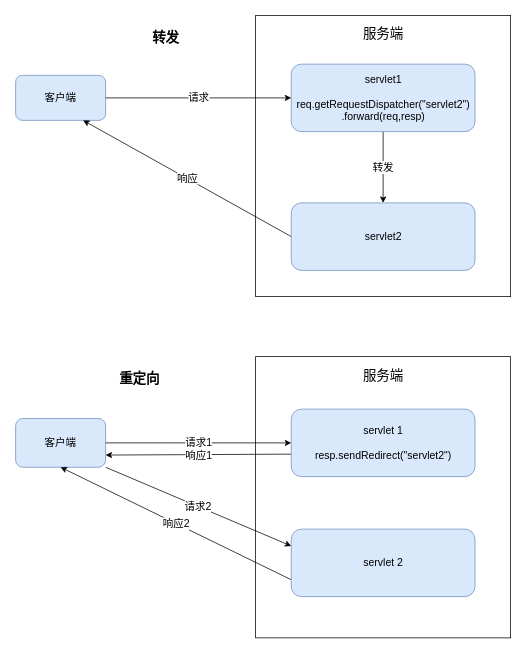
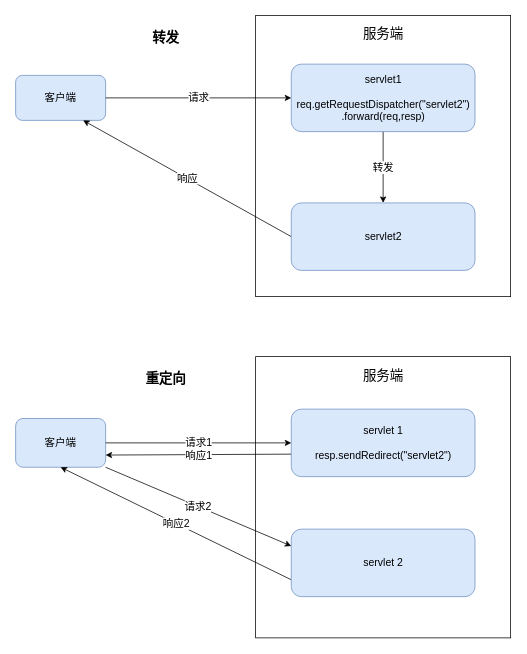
  <mxCell id="0" />
  <mxCell id="1" parent="0" />
  <mxCell id="2" value="客户端" style="whiteSpace=wrap;html=1;fontSize=14;fillColor=#dae8fc;strokeColor=#6c8ebf;rounded=1;" vertex="1" parent="1"><mxGeometry x="20" y="100" width="120" height="60" as="geometry" /></mxCell>
  <mxCell id="3" value="" style="rounded=0;whiteSpace=wrap;html=1;" vertex="1" parent="1"><mxGeometry x="340" y="20" width="340" height="375" as="geometry" /></mxCell>
  <mxCell id="4" value="&lt;font style=&quot;font-size: 18px;&quot;&gt;服务端&lt;/font&gt;" style="text;html=1;align=center;verticalAlign=middle;resizable=0;points=[];autosize=1;strokeColor=none;fillColor=none;" vertex="1" parent="1"><mxGeometry x="475" y="35" width="70" height="20" as="geometry" /></mxCell>
  <mxCell id="5" value="转发" style="edgeStyle=orthogonalEdgeStyle;rounded=0;orthogonalLoop=1;jettySize=auto;html=1;exitX=0.5;exitY=1;exitDx=0;exitDy=0;entryX=0.5;entryY=0;entryDx=0;entryDy=0;fontSize=14;" edge="1" parent="1" source="6" target="8"><mxGeometry relative="1" as="geometry" /></mxCell>
  <mxCell id="6" value="servlet1&lt;br&gt;&lt;br&gt;req.getRequestDispatcher(&quot;servlet2&quot;)&lt;br&gt;.forward(req,resp)" style="whiteSpace=wrap;html=1;fontSize=14;fillColor=#dae8fc;strokeColor=#6c8ebf;rounded=1;" vertex="1" parent="1"><mxGeometry x="387.5" y="85" width="245" height="90" as="geometry" /></mxCell>
  <mxCell id="7" value="响应" style="rounded=0;orthogonalLoop=1;jettySize=auto;html=1;exitX=0;exitY=0.5;exitDx=0;exitDy=0;entryX=0.75;entryY=1;entryDx=0;entryDy=0;fontSize=14;" edge="1" parent="1" source="8" target="2"><mxGeometry relative="1" as="geometry" /></mxCell>
  <mxCell id="8" value="servlet2" style="whiteSpace=wrap;html=1;fontSize=14;fillColor=#dae8fc;strokeColor=#6c8ebf;rounded=1;" vertex="1" parent="1"><mxGeometry x="387.5" y="270" width="245" height="90" as="geometry" /></mxCell>
  <mxCell id="9" value="请求" style="edgeStyle=none;rounded=0;orthogonalLoop=1;jettySize=auto;html=1;exitX=1;exitY=0.5;exitDx=0;exitDy=0;entryX=0;entryY=0.5;entryDx=0;entryDy=0;fontSize=14;" edge="1" parent="1" source="2" target="6"><mxGeometry relative="1" as="geometry" /></mxCell>
  <mxCell id="10" value="转发" style="text;html=1;align=center;verticalAlign=middle;resizable=0;points=[];autosize=1;strokeColor=none;fillColor=none;fontSize=18;fontStyle=1" vertex="1" parent="1"><mxGeometry x="195" y="35" width="50" height="30" as="geometry" /></mxCell>
  <mxCell id="11" value="客户端" style="whiteSpace=wrap;html=1;fontSize=14;fillColor=#dae8fc;strokeColor=#6c8ebf;rounded=1;" vertex="1" parent="1"><mxGeometry x="20" y="557.5" width="120" height="65" as="geometry" /></mxCell>
  <mxCell id="12" value="" style="rounded=0;whiteSpace=wrap;html=1;" vertex="1" parent="1"><mxGeometry x="340" y="475" width="340" height="375" as="geometry" /></mxCell>
  <mxCell id="13" value="&lt;font style=&quot;font-size: 18px;&quot;&gt;服务端&lt;/font&gt;" style="text;html=1;align=center;verticalAlign=middle;resizable=0;points=[];autosize=1;strokeColor=none;fillColor=none;" vertex="1" parent="1"><mxGeometry x="475" y="490" width="70" height="20" as="geometry" /></mxCell>
  <mxCell id="14" value="&lt;font style=&quot;font-size: 14px;&quot;&gt;响应1&lt;/font&gt;" style="edgeStyle=none;rounded=0;orthogonalLoop=1;jettySize=auto;html=1;exitX=0.002;exitY=0.667;exitDx=0;exitDy=0;entryX=1;entryY=0.75;entryDx=0;entryDy=0;fontSize=18;exitPerimeter=0;" edge="1" parent="1" source="15" target="11"><mxGeometry relative="1" as="geometry" /></mxCell>
  <mxCell id="15" value="servlet 1&lt;br&gt;&lt;br&gt;resp.sendRedirect(&quot;servlet2&quot;)" style="whiteSpace=wrap;html=1;fontSize=14;fillColor=#dae8fc;strokeColor=#6c8ebf;rounded=1;" vertex="1" parent="1"><mxGeometry x="387.5" y="545" width="245" height="90" as="geometry" /></mxCell>
  <mxCell id="16" value="响应2" style="edgeStyle=none;rounded=0;orthogonalLoop=1;jettySize=auto;html=1;exitX=0;exitY=0.75;exitDx=0;exitDy=0;entryX=0.5;entryY=1;entryDx=0;entryDy=0;fontSize=14;" edge="1" parent="1" source="17" target="11"><mxGeometry relative="1" as="geometry" /></mxCell>
  <mxCell id="17" value="servlet 2" style="whiteSpace=wrap;html=1;fontSize=14;fillColor=#dae8fc;strokeColor=#6c8ebf;rounded=1;" vertex="1" parent="1"><mxGeometry x="387.5" y="705" width="245" height="90" as="geometry" /></mxCell>
- <mxCell id="18" value="重定向" style="text;html=1;align=center;verticalAlign=middle;resizable=0;points=[];autosize=1;strokeColor=none;fillColor=none;fontSize=18;fontStyle=1" vertex="1" parent="1"><mxGeometry x="150" y="490" width="70" height="30" as="geometry" /></mxCell>
+ <mxCell id="18" value="重定向" style="text;html=1;align=center;verticalAlign=middle;resizable=0;points=[];autosize=1;strokeColor=none;fillColor=none;fontSize=18;fontStyle=1" vertex="1" parent="1"><mxGeometry x="185" y="490" width="70" height="30" as="geometry" /></mxCell>
  <mxCell id="19" value="请求2" style="edgeStyle=none;rounded=0;orthogonalLoop=1;jettySize=auto;html=1;exitX=1;exitY=1;exitDx=0;exitDy=0;entryX=0;entryY=0.25;entryDx=0;entryDy=0;fontSize=14;" edge="1" parent="1" source="11" target="17"><mxGeometry relative="1" as="geometry" /></mxCell>
  <mxCell id="20" value="请求1" style="edgeStyle=none;rounded=0;orthogonalLoop=1;jettySize=auto;html=1;exitX=1;exitY=0.5;exitDx=0;exitDy=0;entryX=0;entryY=0.5;entryDx=0;entryDy=0;fontSize=14;" edge="1" parent="1" source="11" target="15"><mxGeometry relative="1" as="geometry" /></mxCell>
